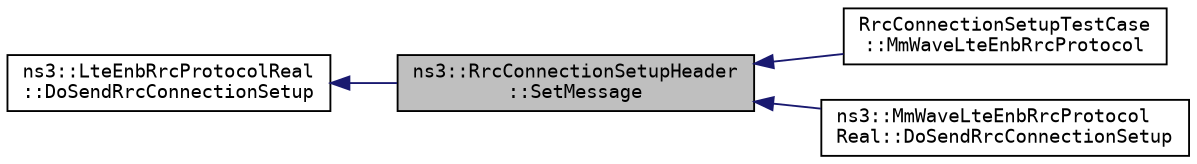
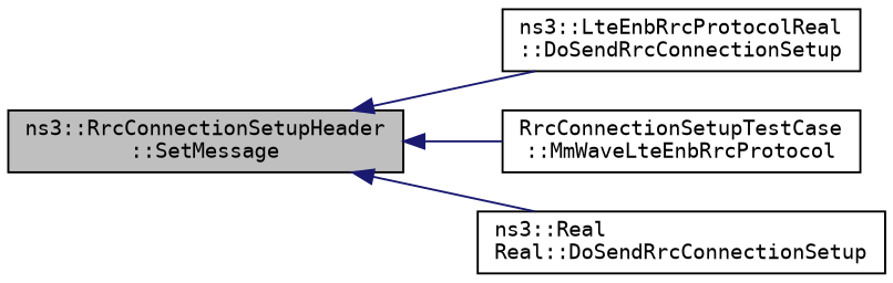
  digraph {
    fontname="DejaVu Sans Mono"
    rankdir=LR
    node [color=black fillcolor=white fontname="DejaVu Sans Mono" fontsize=10 shape=record style=filled]
    edge [color=midnightblue dir=back fontname="DejaVu Sans Mono" fontsize=10 labelfontname=Helvetica labelfontsize=10 style=solid]
    n1 [fillcolor=grey75 fontcolor=black height=0.2 label="ns3::RrcConnectionSetupHeader\l::SetMessage" width=0.4]
    n2 [height=0.2 label="ns3::LteEnbRrcProtocolReal\l::DoSendRrcConnectionSetup" width=0.4]
    n3 [height=0.2 label="RrcConnectionSetupTestCase\l::MmWaveLteEnbRrcProtocol" width=0.4]
-   n4 [height=0.2 label="ns3::MmWaveLteEnbRrcProtocol\lReal::DoSendRrcConnectionSetup" width=0.4]
-   n2 -> n1
+   n4 [height=0.2 label="ns3::Real\lReal::DoSendRrcConnectionSetup" width=0.4]
+   n1 -> n2
    n1 -> n3
    n1 -> n4
  }
